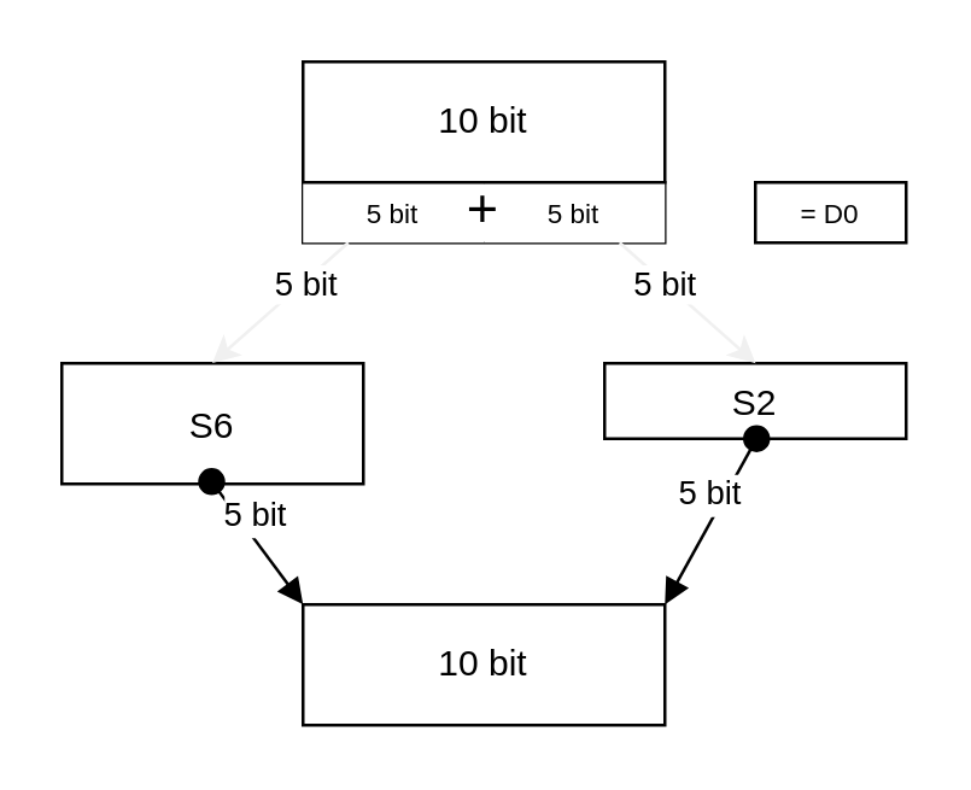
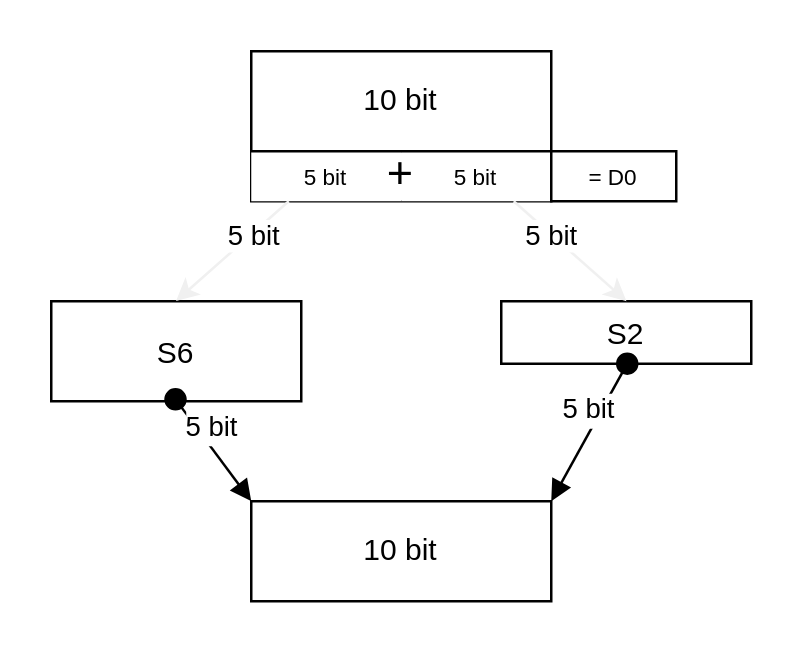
  <mxCell id="0" />
  <mxCell id="1" parent="0" />
  <mxCell id="2" value="S6" style="shape=umlLifeline;perimeter=lifelinePerimeter;container=1;collapsible=0;recursiveResize=0;rounded=0;shadow=0;strokeWidth=1;" parent="1" vertex="1"><mxGeometry x="20" y="120" width="100" height="40" as="geometry" /></mxCell>
  <mxCell id="3" value="S2" style="shape=umlLifeline;perimeter=lifelinePerimeter;container=1;collapsible=0;recursiveResize=0;rounded=0;shadow=0;strokeWidth=1;" parent="1" vertex="1"><mxGeometry x="200" y="120" width="100" height="25" as="geometry" /></mxCell>
  <mxCell id="4" value="" style="rounded=0;whiteSpace=wrap;html=1;" vertex="1" parent="1"><mxGeometry x="100" y="60" width="120" height="20" as="geometry" /></mxCell>
  <mxCell id="5" value="5 bit" style="verticalAlign=bottom;startArrow=oval;endArrow=block;startSize=8;shadow=0;strokeWidth=1;exitX=0.497;exitY=0.981;exitDx=0;exitDy=0;exitPerimeter=0;entryX=0;entryY=0;entryDx=0;entryDy=0;" edge="1" parent="1" source="2" target="7"><mxGeometry relative="1" as="geometry"><mxPoint x="110" y="90" as="sourcePoint" /><mxPoint x="120" y="200" as="targetPoint" /></mxGeometry></mxCell>
  <mxCell id="6" value="5 bit" style="verticalAlign=bottom;startArrow=oval;endArrow=block;startSize=8;shadow=0;strokeWidth=1;exitX=0.504;exitY=0.998;exitDx=0;exitDy=0;exitPerimeter=0;entryX=1;entryY=0;entryDx=0;entryDy=0;" edge="1" parent="1" source="3" target="7"><mxGeometry relative="1" as="geometry"><mxPoint x="79.7" y="169.24" as="sourcePoint" /><mxPoint x="200" y="200" as="targetPoint" /></mxGeometry></mxCell>
  <mxCell id="7" value="10 bit" style="rounded=0;whiteSpace=wrap;html=1;" vertex="1" parent="1"><mxGeometry x="100" y="200" width="120" height="40" as="geometry" /></mxCell>
  <mxCell id="8" value="&lt;font style=&quot;font-size: 9px&quot;&gt;5 bit&lt;/font&gt;" style="rounded=0;whiteSpace=wrap;html=1;strokeColor=none;" vertex="1" parent="1"><mxGeometry x="100" y="60" width="60" height="20" as="geometry" /></mxCell>
  <mxCell id="9" value="&lt;font style=&quot;font-size: 9px&quot;&gt;5 bit&lt;/font&gt;" style="rounded=0;whiteSpace=wrap;html=1;strokeColor=none;" vertex="1" parent="1"><mxGeometry x="160" y="60" width="60" height="20" as="geometry" /></mxCell>
  <mxCell id="10" value="&lt;font style=&quot;font-size: 18px ; line-height: 70%&quot;&gt;+&lt;/font&gt;" style="text;html=1;strokeColor=none;fillColor=none;align=center;verticalAlign=middle;whiteSpace=wrap;rounded=0;" vertex="1" parent="1"><mxGeometry x="140" y="60" width="40" height="20" as="geometry" /></mxCell>
  <mxCell id="11" value="10 bit" style="rounded=0;whiteSpace=wrap;html=1;" vertex="1" parent="1"><mxGeometry x="100" y="20" width="120" height="40" as="geometry" /></mxCell>
- <mxCell id="12" value="&lt;font style=&quot;font-size: 9px&quot;&gt;= D0&lt;/font&gt;" style="rounded=0;whiteSpace=wrap;html=1;" vertex="1" parent="1"><mxGeometry x="250" y="60" width="50" height="20" as="geometry" /></mxCell>
+ <mxCell id="12" value="&lt;font style=&quot;font-size: 9px&quot;&gt;= D0&lt;/font&gt;" style="rounded=0;whiteSpace=wrap;html=1;" vertex="1" parent="1"><mxGeometry x="220" y="60" width="50" height="20" as="geometry" /></mxCell>
  <mxCell id="13" value="" style="endArrow=classic;html=1;strokeColor=#f0f0f0;exitX=0.25;exitY=1;exitDx=0;exitDy=0;entryX=0.499;entryY=-0.002;entryDx=0;entryDy=0;entryPerimeter=0;" edge="1" parent="1" source="8" target="2"><mxGeometry width="50" height="50" relative="1" as="geometry"><mxPoint x="160" y="130" as="sourcePoint" /><mxPoint x="210" y="80" as="targetPoint" /></mxGeometry></mxCell>
  <mxCell id="14" value="5 bit" style="edgeLabel;html=1;align=center;verticalAlign=middle;resizable=0;points=[];" vertex="1" connectable="0" parent="13"><mxGeometry x="-0.327" relative="1" as="geometry"><mxPoint as="offset" /></mxGeometry></mxCell>
  <mxCell id="15" value="" style="endArrow=classic;html=1;strokeColor=#f0f0f0;exitX=0.75;exitY=1;exitDx=0;exitDy=0;entryX=0.501;entryY=-0.001;entryDx=0;entryDy=0;entryPerimeter=0;" edge="1" parent="1" source="9" target="3"><mxGeometry width="50" height="50" relative="1" as="geometry"><mxPoint x="110" y="90" as="sourcePoint" /><mxPoint x="79.9" y="129.92" as="targetPoint" /></mxGeometry></mxCell>
  <mxCell id="16" value="5 bit" style="edgeLabel;html=1;align=center;verticalAlign=middle;resizable=0;points=[];" vertex="1" connectable="0" parent="15"><mxGeometry x="-0.327" relative="1" as="geometry"><mxPoint as="offset" /></mxGeometry></mxCell>
